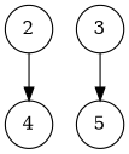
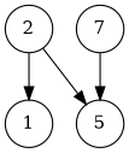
  digraph {
    rankdir=UD
    node [shape=circle]
    2
-   4
+   4 [label=1]
    5
-   3
+   3 [label=7]
    2 -> 4
+   2 -> 5
    3 -> 5
  }
